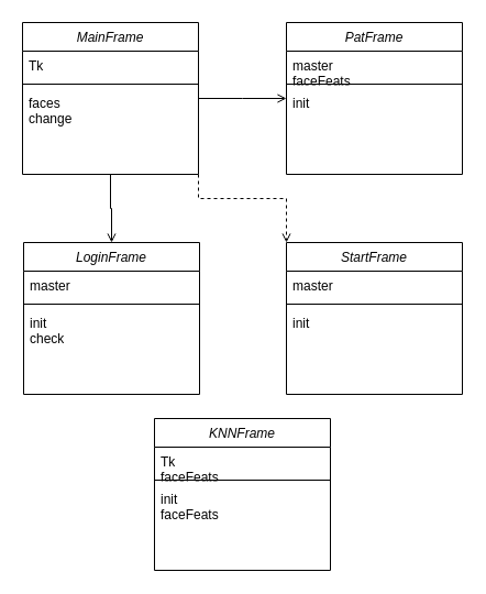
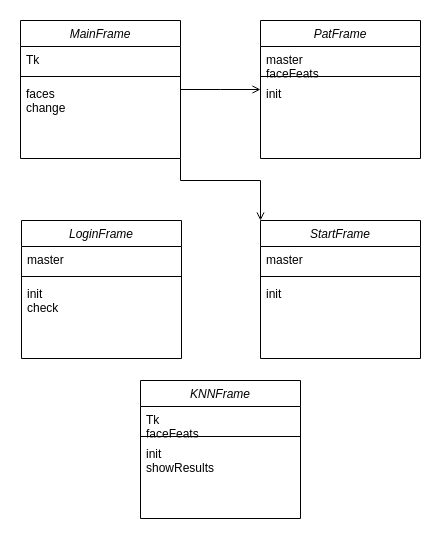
  <mxCell id="0" />
  <mxCell id="1" parent="0" />
  <mxCell id="2" value="MainFrame" style="swimlane;fontStyle=2;align=center;verticalAlign=top;childLayout=stackLayout;horizontal=1;startSize=26;horizontalStack=0;resizeParent=1;resizeLast=0;collapsible=1;marginBottom=0;rounded=0;shadow=0;strokeWidth=1;" parent="1" vertex="1"><mxGeometry x="20" y="20" width="160" height="138" as="geometry"><mxRectangle x="230" y="140" width="160" height="26" as="alternateBounds" /></mxGeometry></mxCell>
  <mxCell id="3" value="Tk" style="text;align=left;verticalAlign=top;spacingLeft=4;spacingRight=4;overflow=hidden;rotatable=0;points=[[0,0.5],[1,0.5]];portConstraint=eastwest;" parent="2" vertex="1"><mxGeometry y="26" width="160" height="26" as="geometry" /></mxCell>
  <mxCell id="4" value="" style="line;html=1;strokeWidth=1;align=left;verticalAlign=middle;spacingTop=-1;spacingLeft=3;spacingRight=3;rotatable=0;labelPosition=right;points=[];portConstraint=eastwest;" parent="2" vertex="1"><mxGeometry y="52" width="160" height="8" as="geometry" /></mxCell>
  <mxCell id="5" value="faces&#10;change" style="text;align=left;verticalAlign=top;spacingLeft=4;spacingRight=4;overflow=hidden;rotatable=0;points=[[0,0.5],[1,0.5]];portConstraint=eastwest;" parent="2" vertex="1"><mxGeometry y="60" width="160" height="50" as="geometry" /></mxCell>
  <mxCell id="6" value="" style="endArrow=open;shadow=0;strokeWidth=1;rounded=0;endFill=1;edgeStyle=elbowEdgeStyle;elbow=vertical;" parent="1" source="2" edge="1"><mxGeometry x="0.5" y="41" relative="1" as="geometry"><mxPoint x="360" y="172" as="sourcePoint" /><mxPoint x="260" y="89" as="targetPoint" /><mxPoint x="-40" y="32" as="offset" /></mxGeometry></mxCell>
  <mxCell id="7" value="LoginFrame" style="swimlane;fontStyle=2;align=center;verticalAlign=top;childLayout=stackLayout;horizontal=1;startSize=26;horizontalStack=0;resizeParent=1;resizeLast=0;collapsible=1;marginBottom=0;rounded=0;shadow=0;strokeWidth=1;" vertex="1" parent="1"><mxGeometry x="21" y="220" width="160" height="138" as="geometry"><mxRectangle x="230" y="140" width="160" height="26" as="alternateBounds" /></mxGeometry></mxCell>
  <mxCell id="8" value="master" style="text;align=left;verticalAlign=top;spacingLeft=4;spacingRight=4;overflow=hidden;rotatable=0;points=[[0,0.5],[1,0.5]];portConstraint=eastwest;" vertex="1" parent="7"><mxGeometry y="26" width="160" height="26" as="geometry" /></mxCell>
  <mxCell id="9" value="" style="line;html=1;strokeWidth=1;align=left;verticalAlign=middle;spacingTop=-1;spacingLeft=3;spacingRight=3;rotatable=0;labelPosition=right;points=[];portConstraint=eastwest;" vertex="1" parent="7"><mxGeometry y="52" width="160" height="8" as="geometry" /></mxCell>
  <mxCell id="10" value="init&#10;check" style="text;align=left;verticalAlign=top;spacingLeft=4;spacingRight=4;overflow=hidden;rotatable=0;points=[[0,0.5],[1,0.5]];portConstraint=eastwest;" vertex="1" parent="7"><mxGeometry y="60" width="160" height="50" as="geometry" /></mxCell>
- <mxCell id="11" value="" style="endArrow=open;shadow=0;strokeWidth=1;rounded=0;endFill=1;edgeStyle=elbowEdgeStyle;elbow=vertical;exitX=0.5;exitY=1;exitDx=0;exitDy=0;entryX=0.5;entryY=0;entryDx=0;entryDy=0;" edge="1" parent="1" source="2" target="7"><mxGeometry x="0.5" y="41" relative="1" as="geometry"><mxPoint x="190" y="99" as="sourcePoint" /><mxPoint x="210" y="170" as="targetPoint" /><mxPoint x="-40" y="32" as="offset" /></mxGeometry></mxCell>
  <mxCell id="12" value="StartFrame" style="swimlane;fontStyle=2;align=center;verticalAlign=top;childLayout=stackLayout;horizontal=1;startSize=26;horizontalStack=0;resizeParent=1;resizeLast=0;collapsible=1;marginBottom=0;rounded=0;shadow=0;strokeWidth=1;" vertex="1" parent="1"><mxGeometry x="260" y="220" width="160" height="138" as="geometry"><mxRectangle x="230" y="140" width="160" height="26" as="alternateBounds" /></mxGeometry></mxCell>
  <mxCell id="13" value="master&#10;" style="text;align=left;verticalAlign=top;spacingLeft=4;spacingRight=4;overflow=hidden;rotatable=0;points=[[0,0.5],[1,0.5]];portConstraint=eastwest;" vertex="1" parent="12"><mxGeometry y="26" width="160" height="26" as="geometry" /></mxCell>
  <mxCell id="14" value="" style="line;html=1;strokeWidth=1;align=left;verticalAlign=middle;spacingTop=-1;spacingLeft=3;spacingRight=3;rotatable=0;labelPosition=right;points=[];portConstraint=eastwest;" vertex="1" parent="12"><mxGeometry y="52" width="160" height="8" as="geometry" /></mxCell>
  <mxCell id="15" value="init" style="text;align=left;verticalAlign=top;spacingLeft=4;spacingRight=4;overflow=hidden;rotatable=0;points=[[0,0.5],[1,0.5]];portConstraint=eastwest;" vertex="1" parent="12"><mxGeometry y="60" width="160" height="50" as="geometry" /></mxCell>
  <mxCell id="16" value="PatFrame" style="swimlane;fontStyle=2;align=center;verticalAlign=top;childLayout=stackLayout;horizontal=1;startSize=26;horizontalStack=0;resizeParent=1;resizeLast=0;collapsible=1;marginBottom=0;rounded=0;shadow=0;strokeWidth=1;" vertex="1" parent="1"><mxGeometry x="260" y="20" width="160" height="138" as="geometry"><mxRectangle x="230" y="140" width="160" height="26" as="alternateBounds" /></mxGeometry></mxCell>
  <mxCell id="17" value="master&#10;faceFeats&#10;img" style="text;align=left;verticalAlign=top;spacingLeft=4;spacingRight=4;overflow=hidden;rotatable=0;points=[[0,0.5],[1,0.5]];portConstraint=eastwest;" vertex="1" parent="16"><mxGeometry y="26" width="160" height="26" as="geometry" /></mxCell>
  <mxCell id="18" value="" style="line;html=1;strokeWidth=1;align=left;verticalAlign=middle;spacingTop=-1;spacingLeft=3;spacingRight=3;rotatable=0;labelPosition=right;points=[];portConstraint=eastwest;" vertex="1" parent="16"><mxGeometry y="52" width="160" height="8" as="geometry" /></mxCell>
  <mxCell id="19" value="init" style="text;align=left;verticalAlign=top;spacingLeft=4;spacingRight=4;overflow=hidden;rotatable=0;points=[[0,0.5],[1,0.5]];portConstraint=eastwest;" vertex="1" parent="16"><mxGeometry y="60" width="160" height="50" as="geometry" /></mxCell>
  <mxCell id="20" value="KNNFrame" style="swimlane;fontStyle=2;align=center;verticalAlign=top;childLayout=stackLayout;horizontal=1;startSize=26;horizontalStack=0;resizeParent=1;resizeLast=0;collapsible=1;marginBottom=0;rounded=0;shadow=0;strokeWidth=1;" vertex="1" parent="1"><mxGeometry x="140" y="380" width="160" height="138" as="geometry"><mxRectangle x="230" y="140" width="160" height="26" as="alternateBounds" /></mxGeometry></mxCell>
  <mxCell id="21" value="Tk&#10;faceFeats&#10;first40faces&#10;ratio_df" style="text;align=left;verticalAlign=top;spacingLeft=4;spacingRight=4;overflow=hidden;rotatable=0;points=[[0,0.5],[1,0.5]];portConstraint=eastwest;" vertex="1" parent="20"><mxGeometry y="26" width="160" height="26" as="geometry" /></mxCell>
  <mxCell id="22" value="" style="line;html=1;strokeWidth=1;align=left;verticalAlign=middle;spacingTop=-1;spacingLeft=3;spacingRight=3;rotatable=0;labelPosition=right;points=[];portConstraint=eastwest;" vertex="1" parent="20"><mxGeometry y="52" width="160" height="8" as="geometry" /></mxCell>
- <mxCell id="23" value="init&#10;faceFeats" style="text;align=left;verticalAlign=top;spacingLeft=4;spacingRight=4;overflow=hidden;rotatable=0;points=[[0,0.5],[1,0.5]];portConstraint=eastwest;" vertex="1" parent="20"><mxGeometry y="60" width="160" height="50" as="geometry" /></mxCell>
- <mxCell id="24" value="" style="endArrow=open;shadow=0;strokeWidth=1;rounded=0;endFill=1;edgeStyle=elbowEdgeStyle;elbow=vertical;exitX=1;exitY=1;exitDx=0;exitDy=0;entryX=0;entryY=0;entryDx=0;entryDy=0;dashed=1;" edge="1" parent="1" source="2" target="12"><mxGeometry x="0.5" y="41" relative="1" as="geometry"><mxPoint x="110" y="168" as="sourcePoint" /><mxPoint x="110" y="230" as="targetPoint" /><mxPoint x="-40" y="32" as="offset" /><Array as="points"><mxPoint x="220" y="180" /></Array></mxGeometry></mxCell>
+ <mxCell id="23" value="init&#10;showResults" style="text;align=left;verticalAlign=top;spacingLeft=4;spacingRight=4;overflow=hidden;rotatable=0;points=[[0,0.5],[1,0.5]];portConstraint=eastwest;" vertex="1" parent="20"><mxGeometry y="60" width="160" height="50" as="geometry" /></mxCell>
+ <mxCell id="24" value="" style="endArrow=open;shadow=0;strokeWidth=1;rounded=0;endFill=1;edgeStyle=elbowEdgeStyle;elbow=vertical;exitX=1;exitY=1;exitDx=0;exitDy=0;entryX=0;entryY=0;entryDx=0;entryDy=0;" edge="1" parent="1" source="2" target="12"><mxGeometry x="0.5" y="41" relative="1" as="geometry"><mxPoint x="110" y="168" as="sourcePoint" /><mxPoint x="110" y="230" as="targetPoint" /><mxPoint x="-40" y="32" as="offset" /><Array as="points"><mxPoint x="220" y="180" /></Array></mxGeometry></mxCell>
